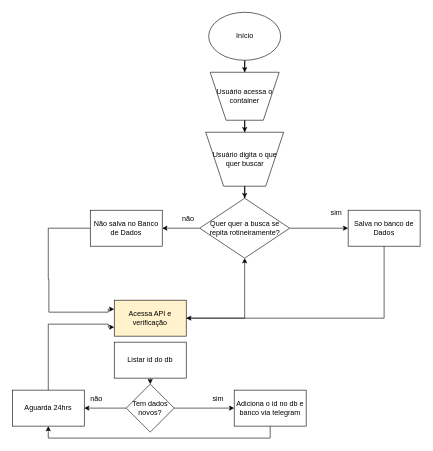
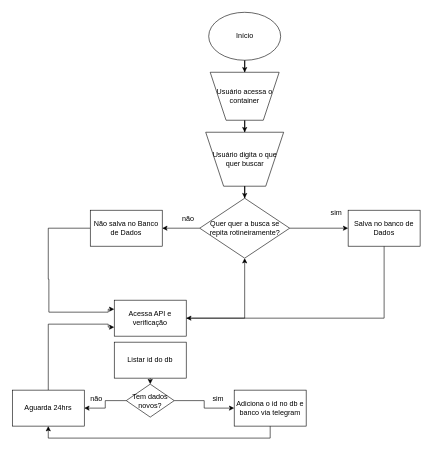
  <mxCell id="0" />
  <mxCell id="1" parent="0" />
  <mxCell id="2" style="edgeStyle=orthogonalEdgeStyle;rounded=0;orthogonalLoop=1;jettySize=auto;html=1;entryX=0.5;entryY=0;entryDx=0;entryDy=0;" edge="1" parent="1" source="3" target="12"><mxGeometry relative="1" as="geometry" /></mxCell>
  <mxCell id="3" value="Início" style="ellipse;whiteSpace=wrap;html=1;" parent="1" vertex="1"><mxGeometry x="347.5" y="20" width="120" height="80" as="geometry" /></mxCell>
  <mxCell id="4" style="edgeStyle=orthogonalEdgeStyle;rounded=0;orthogonalLoop=1;jettySize=auto;html=1;entryX=1;entryY=0.5;entryDx=0;entryDy=0;" parent="1" source="28" target="6" edge="1"><mxGeometry relative="1" as="geometry" /></mxCell>
  <mxCell id="5" style="edgeStyle=orthogonalEdgeStyle;rounded=0;orthogonalLoop=1;jettySize=auto;html=1;entryX=0;entryY=0.25;entryDx=0;entryDy=0;" edge="1" parent="1" source="6" target="10"><mxGeometry relative="1" as="geometry"><mxPoint x="80" y="520" as="targetPoint" /><Array as="points"><mxPoint x="80" y="465" /><mxPoint x="81" y="465" /><mxPoint x="81" y="520" /><mxPoint x="180" y="520" /><mxPoint x="180" y="515" /></Array></mxGeometry></mxCell>
  <mxCell id="6" value="Não salva no Banco de Dados" style="rounded=0;whiteSpace=wrap;html=1;" parent="1" vertex="1"><mxGeometry x="150" y="350" width="120" height="60" as="geometry" /></mxCell>
  <mxCell id="7" style="edgeStyle=orthogonalEdgeStyle;rounded=0;orthogonalLoop=1;jettySize=auto;html=1;entryX=1;entryY=0.5;entryDx=0;entryDy=0;" edge="1" parent="1" source="8" target="10"><mxGeometry relative="1" as="geometry"><mxPoint x="270" y="930" as="targetPoint" /><Array as="points"><mxPoint x="640" y="530" /></Array></mxGeometry></mxCell>
  <mxCell id="8" value="Salva no banco de Dados" style="rounded=0;whiteSpace=wrap;html=1;" parent="1" vertex="1"><mxGeometry x="580" y="350" width="120" height="60" as="geometry" /></mxCell>
  <mxCell id="9" style="edgeStyle=orthogonalEdgeStyle;rounded=0;orthogonalLoop=1;jettySize=auto;html=1;" edge="1" parent="1" source="10" target="28"><mxGeometry relative="1" as="geometry"><mxPoint x="194.957" y="1010" as="targetPoint" /></mxGeometry></mxCell>
- <mxCell id="10" value="Acessa API e verificação" style="rounded=0;whiteSpace=wrap;html=1;fillColor=#fff2cc;" parent="1" vertex="1"><mxGeometry x="190" y="500" width="120" height="60" as="geometry" /></mxCell>
+ <mxCell id="10" value="Acessa API e verificação" style="rounded=0;whiteSpace=wrap;html=1;" parent="1" vertex="1"><mxGeometry x="190" y="500" width="120" height="60" as="geometry" /></mxCell>
  <mxCell id="11" style="edgeStyle=orthogonalEdgeStyle;rounded=0;orthogonalLoop=1;jettySize=auto;html=1;entryX=0.5;entryY=0;entryDx=0;entryDy=0;" edge="1" parent="1" source="12" target="13"><mxGeometry relative="1" as="geometry" /></mxCell>
  <mxCell id="12" value="Usuário acessa o container" style="verticalLabelPosition=middle;verticalAlign=middle;html=1;shape=trapezoid;perimeter=trapezoidPerimeter;whiteSpace=wrap;size=0.23;arcSize=10;flipV=1;labelPosition=center;align=center;" parent="1" vertex="1"><mxGeometry x="350" y="120" width="115" height="80" as="geometry" /></mxCell>
  <mxCell id="13" value="Usuário digita o que quer buscar" style="verticalLabelPosition=middle;verticalAlign=middle;html=1;shape=trapezoid;perimeter=trapezoidPerimeter;whiteSpace=wrap;size=0.23;arcSize=10;flipV=1;labelPosition=center;align=center;" parent="1" vertex="1"><mxGeometry x="342.5" y="220" width="130" height="90" as="geometry" /></mxCell>
  <mxCell id="14" value="não" style="text;html=1;align=center;verticalAlign=middle;resizable=0;points=[];autosize=1;strokeColor=none;fillColor=none;" parent="1" vertex="1"><mxGeometry x="292.5" y="350" width="40" height="30" as="geometry" /></mxCell>
  <mxCell id="15" value="sim" style="text;html=1;align=center;verticalAlign=middle;resizable=0;points=[];autosize=1;strokeColor=none;fillColor=none;" parent="1" vertex="1"><mxGeometry x="540" y="340" width="40" height="30" as="geometry" /></mxCell>
  <mxCell id="16" style="edgeStyle=orthogonalEdgeStyle;rounded=0;orthogonalLoop=1;jettySize=auto;html=1;" parent="1" source="18" target="22" edge="1"><mxGeometry relative="1" as="geometry" /></mxCell>
  <mxCell id="17" style="edgeStyle=orthogonalEdgeStyle;rounded=0;orthogonalLoop=1;jettySize=auto;html=1;entryX=1;entryY=0.5;entryDx=0;entryDy=0;" parent="1" source="18" target="20" edge="1"><mxGeometry relative="1" as="geometry" /></mxCell>
- <mxCell id="18" value="Tem dados novos?" style="rhombus;whiteSpace=wrap;html=1;" parent="1" vertex="1"><mxGeometry x="210" y="640" width="80" height="80" as="geometry" /></mxCell>
+ <mxCell id="18" value="Tem dados novos?" style="rhombus;whiteSpace=wrap;html=1;" parent="1" vertex="1"><mxGeometry x="210" y="640" width="80" height="55" as="geometry" /></mxCell>
  <mxCell id="19" style="edgeStyle=orthogonalEdgeStyle;rounded=0;orthogonalLoop=1;jettySize=auto;html=1;entryX=0;entryY=0.75;entryDx=0;entryDy=0;" edge="1" parent="1" source="20" target="10"><mxGeometry relative="1" as="geometry"><mxPoint x="50" y="540" as="targetPoint" /><Array as="points"><mxPoint x="80" y="540" /><mxPoint x="180" y="540" /><mxPoint x="180" y="545" /></Array></mxGeometry></mxCell>
  <mxCell id="20" value="Aguarda 24hrs" style="rounded=0;whiteSpace=wrap;html=1;" parent="1" vertex="1"><mxGeometry x="20" y="650" width="120" height="60" as="geometry" /></mxCell>
  <mxCell id="21" style="edgeStyle=orthogonalEdgeStyle;rounded=0;orthogonalLoop=1;jettySize=auto;html=1;entryX=0.5;entryY=1;entryDx=0;entryDy=0;" edge="1" parent="1" source="22" target="20"><mxGeometry relative="1" as="geometry"><mxPoint x="50" y="1040" as="targetPoint" /><Array as="points"><mxPoint x="450" y="730" /><mxPoint x="80" y="730" /></Array></mxGeometry></mxCell>
  <mxCell id="22" value="Adiciona o id no db e banco via telegram" style="rounded=0;whiteSpace=wrap;html=1;" parent="1" vertex="1"><mxGeometry x="390" y="650" width="120" height="60" as="geometry" /></mxCell>
  <mxCell id="23" value="sim" style="text;html=1;align=center;verticalAlign=middle;resizable=0;points=[];autosize=1;strokeColor=none;fillColor=none;" parent="1" vertex="1"><mxGeometry x="342.5" y="650" width="40" height="30" as="geometry" /></mxCell>
  <mxCell id="24" value="não" style="text;html=1;align=center;verticalAlign=middle;resizable=0;points=[];autosize=1;strokeColor=none;fillColor=none;" parent="1" vertex="1"><mxGeometry x="140" y="650" width="40" height="30" as="geometry" /></mxCell>
  <mxCell id="25" value="Listar id do db" style="rounded=0;whiteSpace=wrap;html=1;" vertex="1" parent="1"><mxGeometry x="190" y="570" width="120" height="60" as="geometry" /></mxCell>
  <mxCell id="26" value="" style="edgeStyle=orthogonalEdgeStyle;rounded=0;orthogonalLoop=1;jettySize=auto;html=1;" edge="1" parent="1" source="13" target="28"><mxGeometry relative="1" as="geometry"><mxPoint x="407" y="360" as="sourcePoint" /><mxPoint x="407.478" y="540.02" as="targetPoint" /></mxGeometry></mxCell>
  <mxCell id="27" style="edgeStyle=orthogonalEdgeStyle;rounded=0;orthogonalLoop=1;jettySize=auto;html=1;" edge="1" parent="1" source="28" target="8"><mxGeometry relative="1" as="geometry" /></mxCell>
  <mxCell id="28" value="Quer quer a busca se repita rotineiramente?" style="rhombus;whiteSpace=wrap;html=1;" parent="1" vertex="1"><mxGeometry x="332.5" y="330" width="150" height="100" as="geometry" /></mxCell>
  <mxCell id="29" value="" style="endArrow=classic;html=1;rounded=0;exitX=0.5;exitY=1;exitDx=0;exitDy=0;" edge="1" parent="1" source="25" target="18"><mxGeometry width="50" height="50" relative="1" as="geometry"><mxPoint x="240" y="410" as="sourcePoint" /><mxPoint x="240" y="430" as="targetPoint" /><Array as="points" /></mxGeometry></mxCell>
